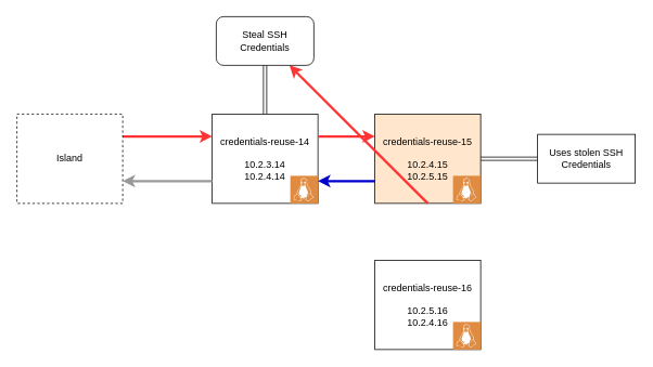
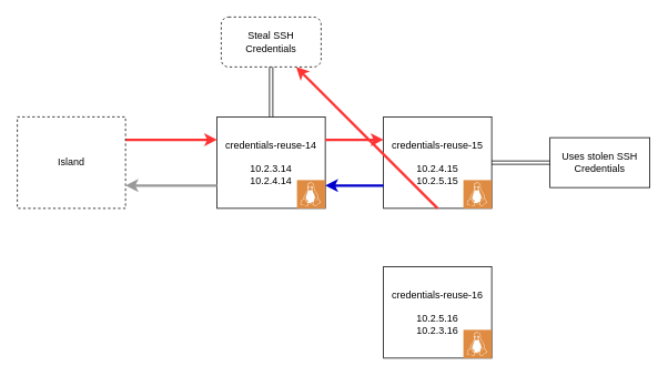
  <mxCell id="0" />
  <mxCell id="1" parent="0" />
- <mxCell id="2" value="credentials-reuse-15&lt;br&gt;&lt;br&gt;10.2.4.15&lt;br&gt;10.2.5.15" style="rounded=0;whiteSpace=wrap;html=1;fillColor=#ffe6cc;" vertex="1" parent="1"><mxGeometry x="460" y="140" width="130" height="110" as="geometry" /></mxCell>
+ <mxCell id="2" value="credentials-reuse-15&lt;br&gt;&lt;br&gt;10.2.4.15&lt;br&gt;10.2.5.15" style="rounded=0;whiteSpace=wrap;html=1;" vertex="1" parent="1"><mxGeometry x="460" y="140" width="130" height="110" as="geometry" /></mxCell>
  <mxCell id="3" value="credentials-reuse-14&lt;br&gt;&lt;br&gt;10.2.3.14&lt;br&gt;10.2.4.14" style="rounded=0;whiteSpace=wrap;html=1;" parent="1" vertex="1"><mxGeometry x="260" y="140" width="130" height="110" as="geometry" /></mxCell>
  <mxCell id="4" value="" style="sketch=0;pointerEvents=1;shadow=0;dashed=0;html=1;strokeColor=none;fillColor=#DF8C42;labelPosition=center;verticalLabelPosition=bottom;verticalAlign=top;align=center;outlineConnect=0;shape=mxgraph.veeam2.linux;" parent="1" vertex="1"><mxGeometry x="556" y="216" width="34" height="34" as="geometry" /></mxCell>
  <mxCell id="5" value="" style="sketch=0;pointerEvents=1;shadow=0;dashed=0;html=1;strokeColor=none;fillColor=#DF8C42;labelPosition=center;verticalLabelPosition=bottom;verticalAlign=top;align=center;outlineConnect=0;shape=mxgraph.veeam2.linux;" parent="1" vertex="1"><mxGeometry x="356" y="216" width="34" height="34" as="geometry" /></mxCell>
- <mxCell id="6" value="credentials-reuse-16&lt;br&gt;&lt;br&gt;10.2.5.16&lt;br&gt;10.2.4.16" style="rounded=0;whiteSpace=wrap;html=1;" vertex="1" parent="1"><mxGeometry x="460" y="320" width="130" height="110" as="geometry" /></mxCell>
+ <mxCell id="6" value="credentials-reuse-16&lt;br&gt;&lt;br&gt;10.2.5.16&lt;br&gt;10.2.3.16" style="rounded=0;whiteSpace=wrap;html=1;" vertex="1" parent="1"><mxGeometry x="460" y="320" width="130" height="110" as="geometry" /></mxCell>
  <mxCell id="7" value="" style="endArrow=classic;html=1;rounded=0;exitX=1;exitY=0.25;exitDx=0;exitDy=0;entryX=0;entryY=0.25;entryDx=0;entryDy=0;strokeColor=#FF3333;strokeWidth=3;" edge="1" parent="1" source="8" target="3"><mxGeometry width="50" height="50" relative="1" as="geometry"><mxPoint x="162" y="182.04" as="sourcePoint" /><mxPoint x="750" y="310" as="targetPoint" /></mxGeometry></mxCell>
  <mxCell id="8" value="Island" style="rounded=0;whiteSpace=wrap;html=1;dashed=1;" vertex="1" parent="1"><mxGeometry x="20" y="140" width="130" height="110" as="geometry" /></mxCell>
  <mxCell id="9" value="" style="endArrow=classic;html=1;rounded=0;entryX=1;entryY=0.75;entryDx=0;entryDy=0;exitX=0;exitY=0.75;exitDx=0;exitDy=0;strokeColor=#999999;strokeWidth=3;" edge="1" parent="1" source="3" target="8"><mxGeometry width="50" height="50" relative="1" as="geometry"><mxPoint x="680" y="360" as="sourcePoint" /><mxPoint x="730" y="310" as="targetPoint" /></mxGeometry></mxCell>
  <mxCell id="10" value="" style="endArrow=classic;html=1;rounded=0;exitX=1;exitY=0.25;exitDx=0;exitDy=0;entryX=0;entryY=0.25;entryDx=0;entryDy=0;strokeColor=#FF3333;strokeWidth=3;" edge="1" parent="1" source="3" target="2"><mxGeometry width="50" height="50" relative="1" as="geometry"><mxPoint x="680" y="360" as="sourcePoint" /><mxPoint x="730" y="310" as="targetPoint" /></mxGeometry></mxCell>
  <mxCell id="11" value="" style="endArrow=classic;html=1;rounded=0;entryX=1;entryY=0.75;entryDx=0;entryDy=0;exitX=0;exitY=0.75;exitDx=0;exitDy=0;strokeColor=#0000CC;strokeWidth=3;" edge="1" parent="1" source="2" target="3"><mxGeometry width="50" height="50" relative="1" as="geometry"><mxPoint x="680" y="360" as="sourcePoint" /><mxPoint x="730" y="310" as="targetPoint" /></mxGeometry></mxCell>
  <mxCell id="12" value="" style="endArrow=classic;html=1;rounded=0;exitX=0.5;exitY=1;exitDx=0;exitDy=0;strokeColor=#FF3333;strokeWidth=3;" edge="1" parent="1" source="2" target="14"><mxGeometry width="50" height="50" relative="1" as="geometry"><mxPoint x="680" y="360" as="sourcePoint" /><mxPoint x="730" y="310" as="targetPoint" /></mxGeometry></mxCell>
  <mxCell id="13" value="" style="sketch=0;pointerEvents=1;shadow=0;dashed=0;html=1;strokeColor=none;fillColor=#DF8C42;labelPosition=center;verticalLabelPosition=bottom;verticalAlign=top;align=center;outlineConnect=0;shape=mxgraph.veeam2.linux;" vertex="1" parent="1"><mxGeometry x="556" y="396" width="34" height="34" as="geometry" /></mxCell>
- <mxCell id="14" value="Steal SSH Credentials" style="rounded=1;whiteSpace=wrap;html=1;" vertex="1" parent="1"><mxGeometry x="265" y="20" width="120" height="60" as="geometry" /></mxCell>
+ <mxCell id="14" value="Steal SSH Credentials" style="rounded=1;whiteSpace=wrap;html=1;dashed=1;" vertex="1" parent="1"><mxGeometry x="265" y="20" width="120" height="60" as="geometry" /></mxCell>
  <mxCell id="15" value="" style="endArrow=classic;html=1;rounded=0;exitX=0.5;exitY=0;exitDx=0;exitDy=0;entryX=0.5;entryY=1;entryDx=0;entryDy=0;shape=link;" edge="1" parent="1" source="3" target="14"><mxGeometry width="50" height="50" relative="1" as="geometry"><mxPoint x="680" y="360" as="sourcePoint" /><mxPoint x="730" y="310" as="targetPoint" /></mxGeometry></mxCell>
  <mxCell id="16" value="Uses stolen SSH Credentials" style="whiteSpace=wrap;html=1;rounded=0;" vertex="1" parent="1"><mxGeometry x="660" y="165" width="120" height="60" as="geometry" /></mxCell>
  <mxCell id="17" value="" style="endArrow=classic;html=1;rounded=0;exitX=1;exitY=0.5;exitDx=0;exitDy=0;entryX=0;entryY=0.5;entryDx=0;entryDy=0;shape=link;" edge="1" parent="1" source="2" target="16"><mxGeometry width="50" height="50" relative="1" as="geometry"><mxPoint x="680" y="360" as="sourcePoint" /><mxPoint x="730" y="310" as="targetPoint" /></mxGeometry></mxCell>
